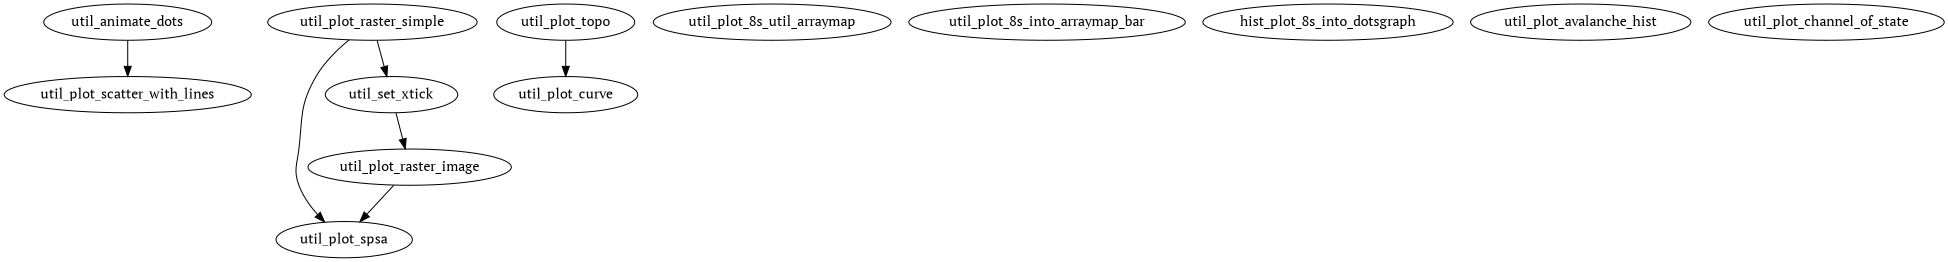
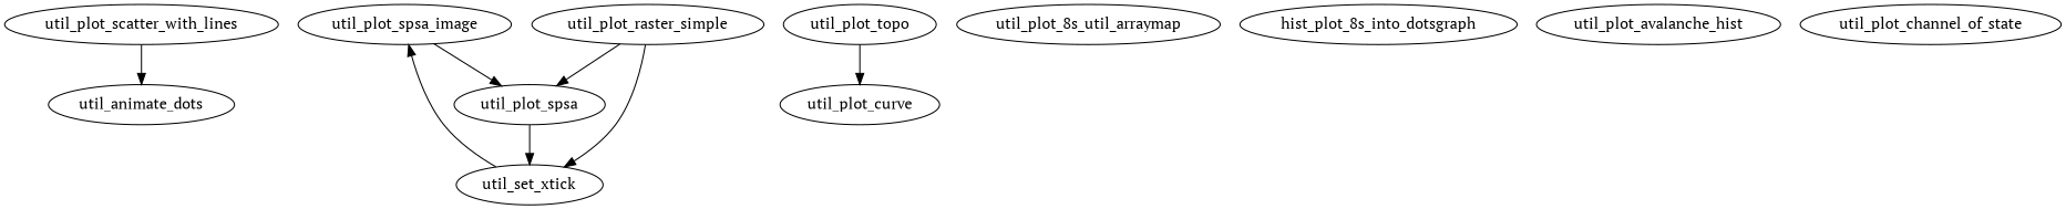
  digraph {
    fontname="PT Serif"
    node [fontname="PT Serif"]
    edge [fontname="PT Serif"]
    util_animate_dots
    util_plot_scatter_with_lines
-   util_plot_raster_image
+   util_plot_raster_image [label=util_plot_spsa_image]
    util_plot_spsa
    util_set_xtick
    util_plot_raster_simple
    util_plot_topo
    util_plot_curve
    n9 [label=util_plot_8s_util_arraymap]
-   util_plot_8s_into_arraymap_bar
    n11 [label=hist_plot_8s_into_dotsgraph]
    util_plot_avalanche_hist
    util_plot_channel_of_state
-   util_animate_dots -> util_plot_scatter_with_lines
+   util_plot_scatter_with_lines -> util_animate_dots
    util_plot_raster_image -> util_plot_spsa
+   util_plot_spsa -> util_set_xtick
    util_set_xtick -> util_plot_raster_image
    util_plot_raster_simple -> util_plot_spsa
    util_plot_raster_simple -> util_set_xtick
    util_plot_topo -> util_plot_curve
  }
